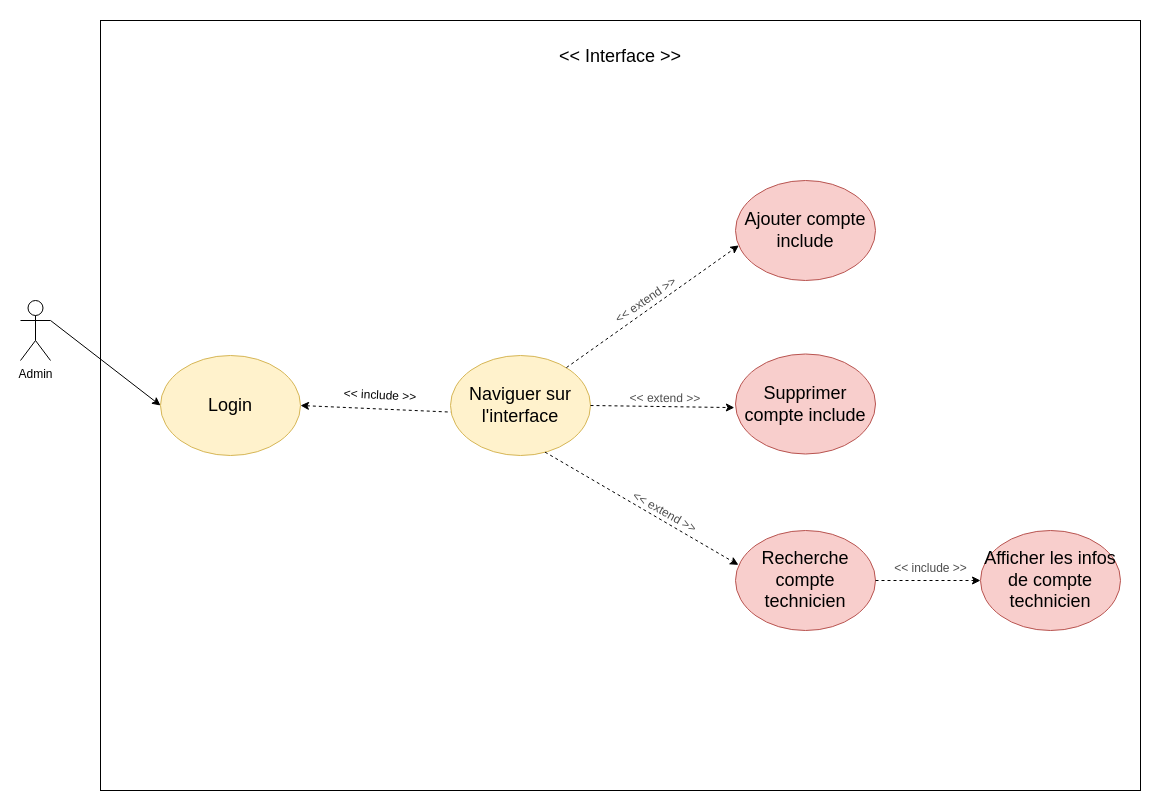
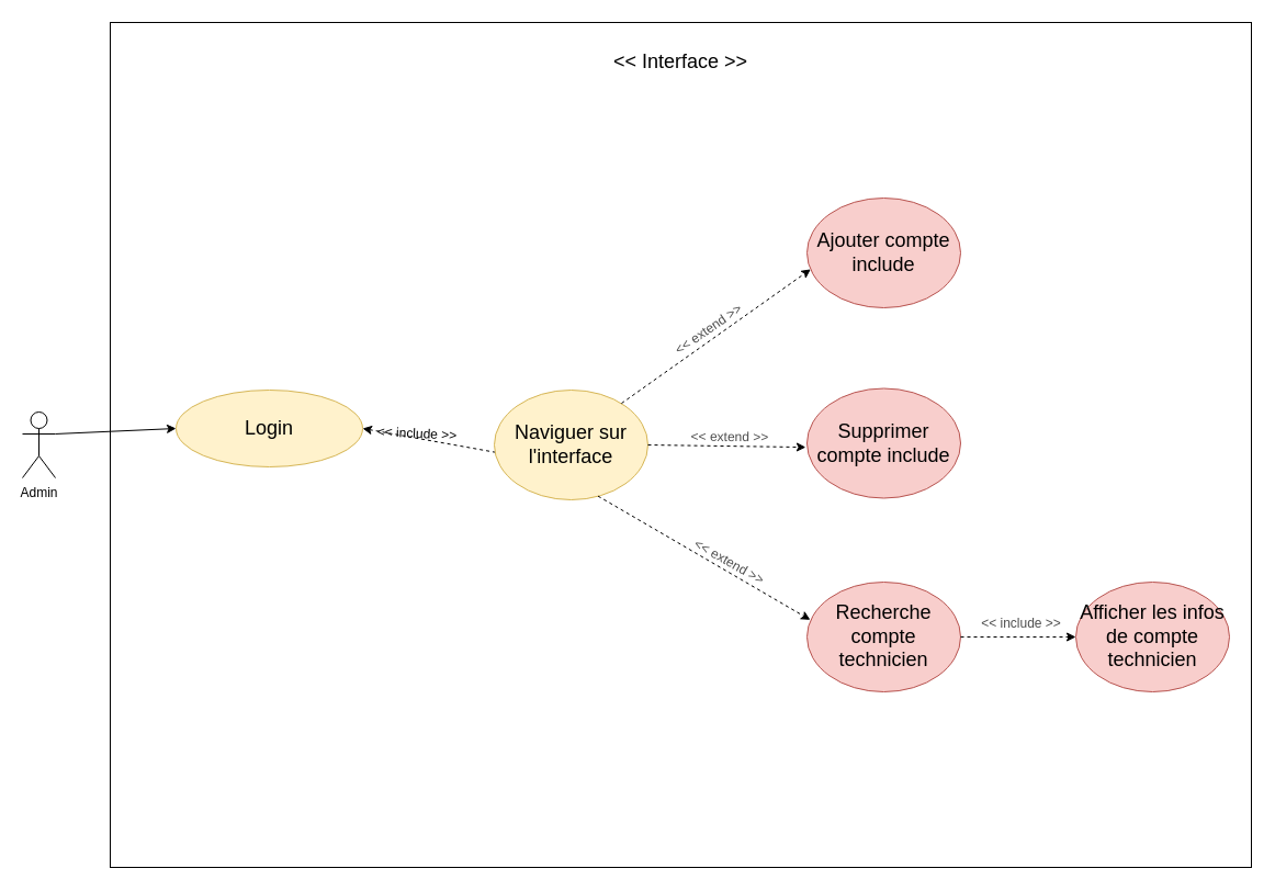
  <mxCell id="0" />
  <mxCell id="1" parent="0" />
  <mxCell id="2" value="" style="rounded=0;whiteSpace=wrap;html=1;" parent="1" vertex="1"><mxGeometry x="100" y="20" width="1040" height="770" as="geometry" /></mxCell>
- <mxCell id="3" value="Admin" style="shape=umlActor;verticalLabelPosition=bottom;verticalAlign=top;html=1;outlineConnect=0;" parent="1" vertex="1"><mxGeometry x="20" y="300" width="30" height="60" as="geometry" /></mxCell>
+ <mxCell id="3" value="Admin" style="shape=umlActor;verticalLabelPosition=bottom;verticalAlign=top;html=1;outlineConnect=0;" parent="1" vertex="1"><mxGeometry x="20" y="375" width="30" height="60" as="geometry" /></mxCell>
  <mxCell id="4" value="&lt;font style=&quot;font-size: 18px;&quot;&gt;&amp;lt;&amp;lt; Interface &amp;gt;&amp;gt;&lt;/font&gt;" style="text;html=1;strokeColor=none;fillColor=none;align=center;verticalAlign=middle;whiteSpace=wrap;rounded=0;" parent="1" vertex="1"><mxGeometry x="556" y="41" width="128" height="30" as="geometry" /></mxCell>
  <mxCell id="5" value="Ajouter compte include" style="ellipse;whiteSpace=wrap;html=1;fontSize=18;fillColor=#f8cecc;strokeColor=#b85450;" parent="1" vertex="1"><mxGeometry x="735" y="180" width="140" height="100" as="geometry" /></mxCell>
  <mxCell id="6" value="Supprimer compte include" style="ellipse;whiteSpace=wrap;html=1;fontSize=18;fillColor=#f8cecc;strokeColor=#b85450;" parent="1" vertex="1"><mxGeometry x="735" y="353.5" width="140" height="100" as="geometry" /></mxCell>
  <mxCell id="7" value="Recherche compte technicien" style="ellipse;whiteSpace=wrap;html=1;fontSize=18;fillColor=#f8cecc;strokeColor=#b85450;" parent="1" vertex="1"><mxGeometry x="735" y="530" width="140" height="100" as="geometry" /></mxCell>
  <mxCell id="8" value="Afficher les infos de compte technicien" style="ellipse;whiteSpace=wrap;html=1;fontSize=18;fillColor=#f8cecc;strokeColor=#b85450;" parent="1" vertex="1"><mxGeometry x="980" y="530" width="140" height="100" as="geometry" /></mxCell>
  <mxCell id="9" value="Naviguer sur l'interface" style="ellipse;whiteSpace=wrap;html=1;fontSize=18;fillColor=#fff2cc;strokeColor=#d6b656;" parent="1" vertex="1"><mxGeometry x="450" y="355" width="140" height="100" as="geometry" /></mxCell>
  <mxCell id="10" value="" style="endArrow=classic;dashed=1;html=1;rounded=0;fontSize=18;entryX=0;entryY=0.5;entryDx=0;entryDy=0;exitX=1;exitY=0.5;exitDx=0;exitDy=0;endFill=1;" parent="1" source="7" target="8" edge="1"><mxGeometry width="50" height="50" relative="1" as="geometry"><mxPoint x="635" y="580" as="sourcePoint" /><mxPoint x="685" y="530" as="targetPoint" /></mxGeometry></mxCell>
  <mxCell id="11" value="&lt;font color=&quot;#4d4d4d&quot; style=&quot;font-size: 12px;&quot;&gt;&amp;lt;&amp;lt; include &amp;gt;&amp;gt;&lt;/font&gt;" style="text;html=1;strokeColor=none;fillColor=none;align=center;verticalAlign=middle;whiteSpace=wrap;rounded=0;fontSize=18;" parent="1" vertex="1"><mxGeometry x="890" y="561" width="81" height="10" as="geometry" /></mxCell>
  <mxCell id="12" value="&lt;font style=&quot;font-size: 12px;&quot;&gt;&amp;lt;&amp;lt; extend &amp;gt;&amp;gt;&lt;/font&gt;" style="text;html=1;strokeColor=none;fillColor=none;align=center;verticalAlign=middle;whiteSpace=wrap;rounded=0;fontSize=14;fontColor=#4D4D4D;rotation=0.6;" parent="1" vertex="1"><mxGeometry x="620" y="389" width="90" height="16" as="geometry" /></mxCell>
  <mxCell id="13" value="&lt;font style=&quot;font-size: 12px;&quot;&gt;&amp;lt;&amp;lt; extend &amp;gt;&amp;gt;&lt;/font&gt;" style="text;html=1;strokeColor=none;fillColor=none;align=center;verticalAlign=middle;whiteSpace=wrap;rounded=0;fontSize=14;fontColor=#4D4D4D;rotation=29.5;" parent="1" vertex="1"><mxGeometry x="620" y="501" width="90" height="20" as="geometry" /></mxCell>
  <mxCell id="14" value="&lt;font style=&quot;font-size: 12px;&quot;&gt;&amp;lt;&amp;lt; extend &amp;gt;&amp;gt;&lt;/font&gt;" style="text;html=1;strokeColor=none;fillColor=none;align=center;verticalAlign=middle;whiteSpace=wrap;rounded=0;fontSize=14;fontColor=#4D4D4D;rotation=-34.8;" parent="1" vertex="1"><mxGeometry x="600" y="291" width="90" height="16" as="geometry" /></mxCell>
  <mxCell id="15" value="" style="endArrow=classic;dashed=1;html=1;rounded=0;exitX=0.828;exitY=0.121;exitDx=0;exitDy=0;exitPerimeter=0;entryX=0.024;entryY=0.649;entryDx=0;entryDy=0;entryPerimeter=0;endFill=1;" parent="1" source="9" target="5" edge="1"><mxGeometry width="50" height="50" relative="1" as="geometry"><mxPoint x="530" y="381" as="sourcePoint" /><mxPoint x="580" y="331" as="targetPoint" /></mxGeometry></mxCell>
  <mxCell id="16" value="" style="endArrow=classic;dashed=1;html=1;rounded=0;exitX=1;exitY=0.5;exitDx=0;exitDy=0;entryX=-0.008;entryY=0.536;entryDx=0;entryDy=0;entryPerimeter=0;endFill=1;" parent="1" source="9" target="6" edge="1"><mxGeometry width="50" height="50" relative="1" as="geometry"><mxPoint x="530" y="381" as="sourcePoint" /><mxPoint x="580" y="331" as="targetPoint" /></mxGeometry></mxCell>
  <mxCell id="17" value="" style="endArrow=classic;dashed=1;html=1;rounded=0;exitX=0.675;exitY=0.966;exitDx=0;exitDy=0;exitPerimeter=0;entryX=0.021;entryY=0.344;entryDx=0;entryDy=0;entryPerimeter=0;endFill=1;" parent="1" source="9" target="7" edge="1"><mxGeometry width="50" height="50" relative="1" as="geometry"><mxPoint x="530" y="381" as="sourcePoint" /><mxPoint x="580" y="331" as="targetPoint" /></mxGeometry></mxCell>
- <mxCell id="18" value="Login" style="ellipse;whiteSpace=wrap;html=1;fontSize=18;fillColor=#fff2cc;strokeColor=#d6b656;" parent="1" vertex="1"><mxGeometry x="160" y="355" width="140" height="100" as="geometry" /></mxCell>
+ <mxCell id="18" value="Login" style="ellipse;whiteSpace=wrap;html=1;fontSize=18;fillColor=#fff2cc;strokeColor=#d6b656;" parent="1" vertex="1"><mxGeometry x="160" y="355" width="170" height="70" as="geometry" /></mxCell>
  <mxCell id="19" value="" style="endArrow=classic;html=1;rounded=0;exitX=1;exitY=0.333;exitDx=0;exitDy=0;exitPerimeter=0;entryX=0;entryY=0.5;entryDx=0;entryDy=0;" parent="1" source="3" target="18" edge="1"><mxGeometry width="50" height="50" relative="1" as="geometry"><mxPoint x="310" y="531" as="sourcePoint" /><mxPoint x="360" y="481" as="targetPoint" /></mxGeometry></mxCell>
  <mxCell id="20" value="" style="endArrow=none;dashed=1;html=1;rounded=0;exitX=1;exitY=0.5;exitDx=0;exitDy=0;entryX=0.003;entryY=0.566;entryDx=0;entryDy=0;entryPerimeter=0;startArrow=classic;startFill=1;" parent="1" source="18" target="9" edge="1"><mxGeometry width="50" height="50" relative="1" as="geometry"><mxPoint x="310" y="531" as="sourcePoint" /><mxPoint x="360" y="481" as="targetPoint" /></mxGeometry></mxCell>
  <mxCell id="21" value="&amp;lt;&amp;lt; include &amp;gt;&amp;gt;" style="text;html=1;strokeColor=none;fillColor=none;align=center;verticalAlign=middle;whiteSpace=wrap;rounded=0;rotation=2.8;" parent="1" vertex="1"><mxGeometry x="340" y="385" width="80" height="20" as="geometry" /></mxCell>
